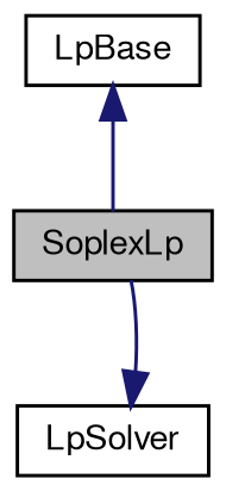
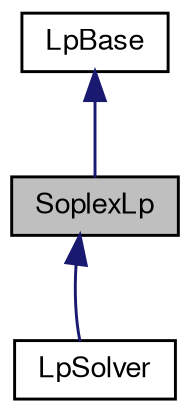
  digraph {
    node [color=black fillcolor=white fontname=FreeSans fontsize=10 shape=record style=filled]
    edge [color=midnightblue dir=back fontname=FreeSans fontsize=10 labelfontname=FreeSans labelfontsize=10 style=solid]
    n1 [fillcolor=grey75 fontcolor=black height=0.2 label=SoplexLp width=0.4]
    n2 [height=0.2 label=LpSolver width=0.4]
    n3 [height=0.2 label=LpBase width=0.4]
-   n2 -> n1
+   n1 -> n2
    n3 -> n1
  }
